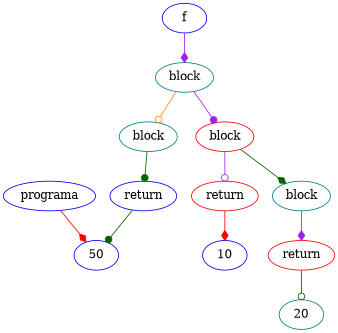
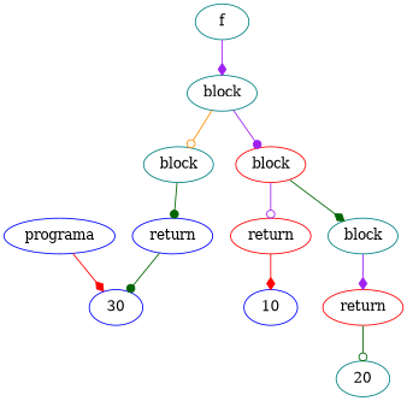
  digraph {
    node [color=blue]
    edge [arrowhead=diamond color=purple]
    n1 [label=programa]
-   n2 [label=50]
-   n3 [label=f]
+   n2 [label=30]
+   n3 [color=teal label=f]
    n4 [color=teal label=block]
    n5 [color=red label=block]
    n6 [color=teal label=block]
    n7 [color=red label=return]
    n8 [color=teal label=block]
    n9 [label=return]
    n10 [label=10]
    n11 [color=red label=return]
    n12 [color=teal label=20]
    n1 -> n2 [color=red]
    n3 -> n4
    n4 -> n5 [arrowhead=dot]
    n4 -> n6 [arrowhead=odot color=darkorange]
    n5 -> n7 [arrowhead=odot]
    n5 -> n8 [color=darkgreen]
    n6 -> n9 [arrowhead=dot color=darkgreen]
    n7 -> n10 [color=red]
    n8 -> n11
    n9 -> n2 [arrowhead=dot color=darkgreen]
    n11 -> n12 [arrowhead=odot color=darkgreen]
  }
